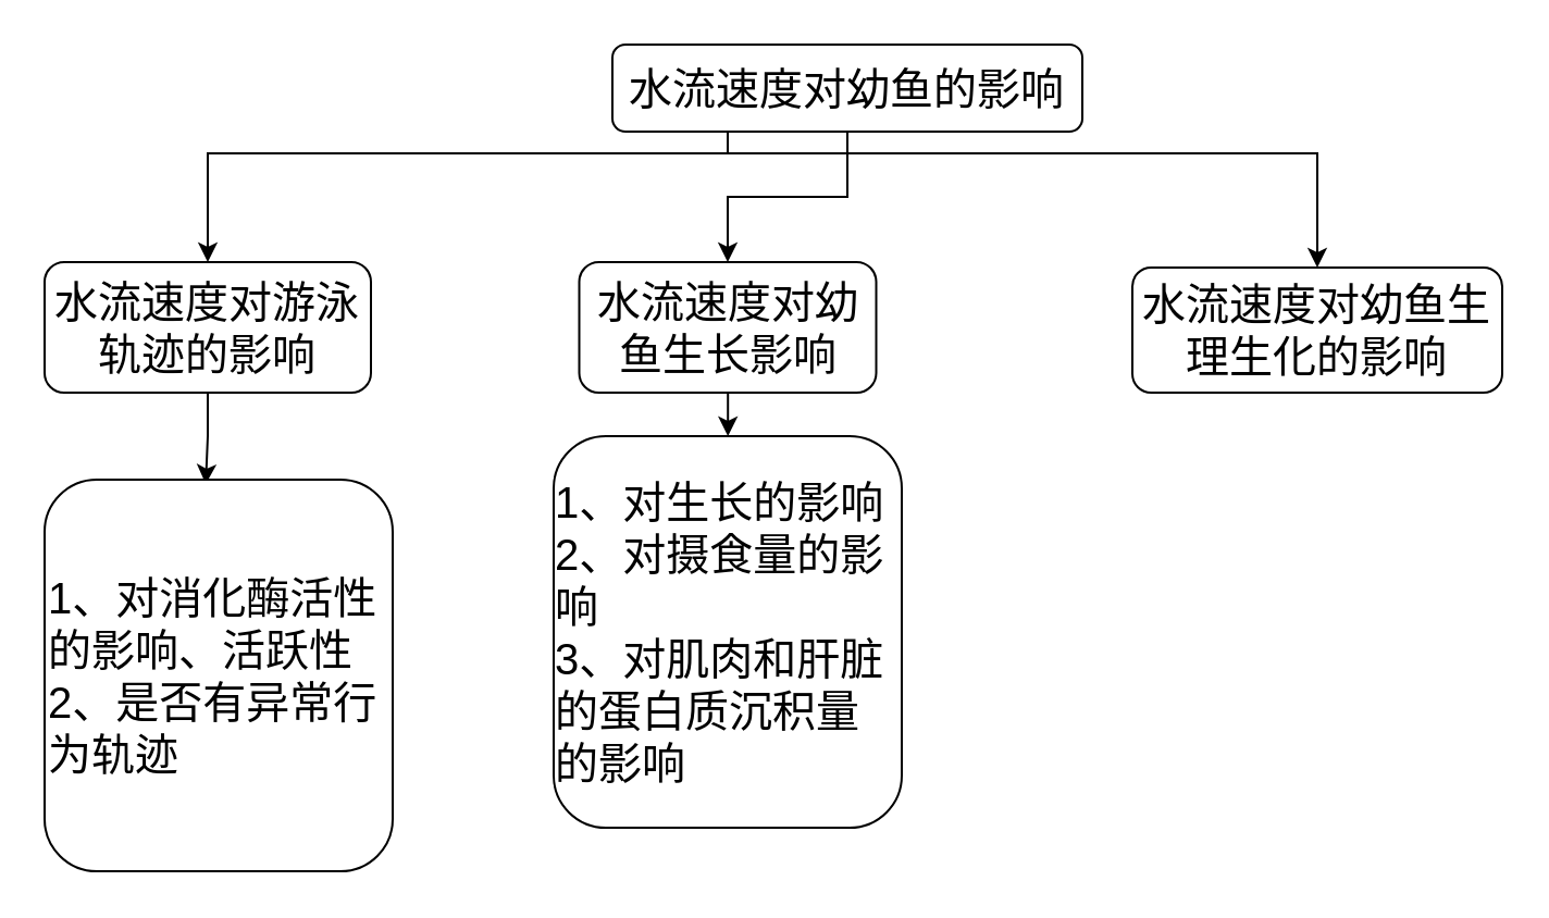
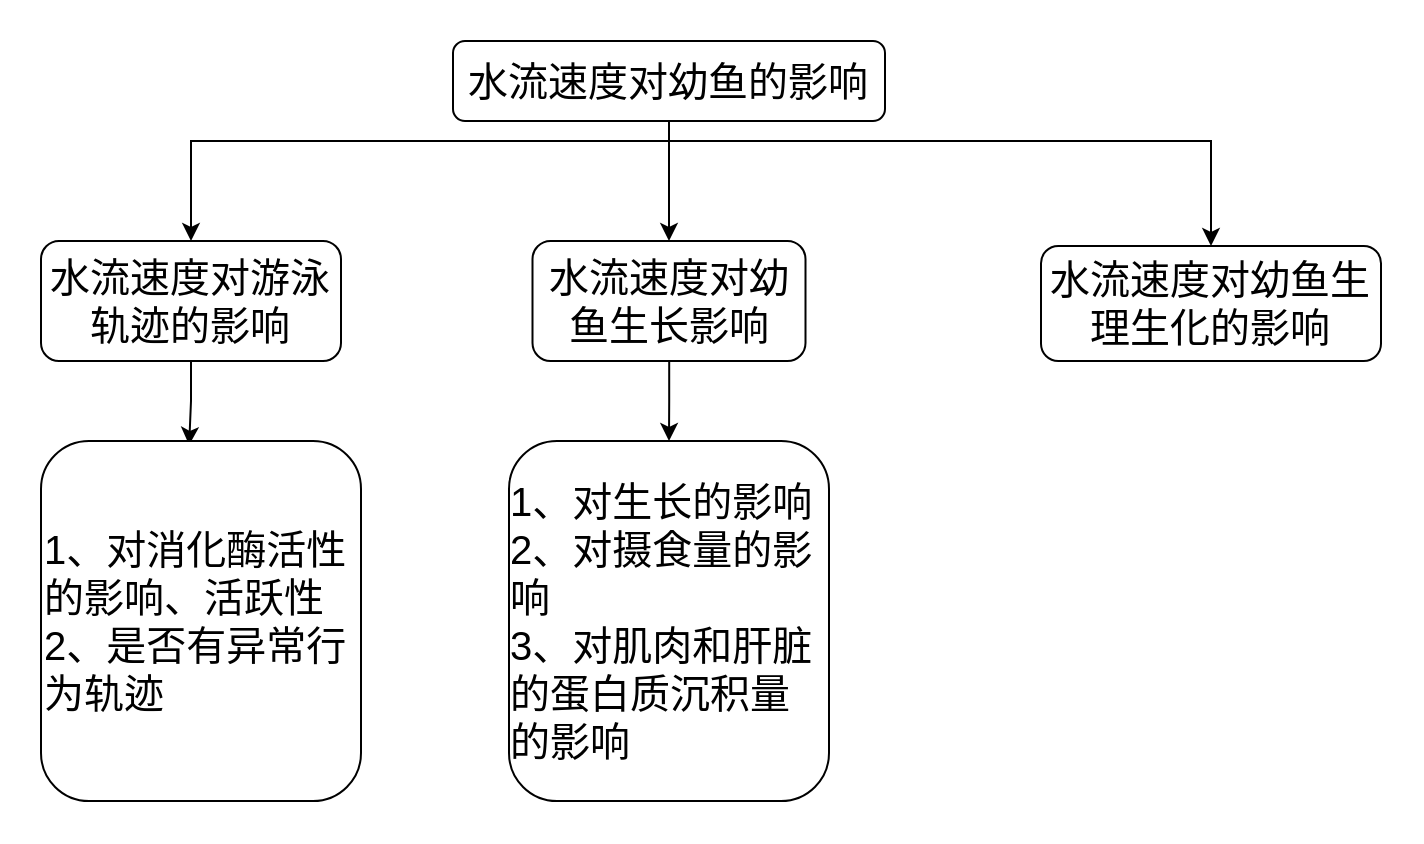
  <mxCell id="0" />
  <mxCell id="1" parent="0" />
  <mxCell id="2" style="edgeStyle=orthogonalEdgeStyle;rounded=0;orthogonalLoop=1;jettySize=auto;html=1;entryX=0.5;entryY=0;entryDx=0;entryDy=0;fontSize=20;" edge="1" parent="1" source="5" target="7"><mxGeometry relative="1" as="geometry"><Array as="points"><mxPoint x="334" y="70" /><mxPoint x="95" y="70" /></Array></mxGeometry></mxCell>
  <mxCell id="3" style="edgeStyle=orthogonalEdgeStyle;rounded=0;orthogonalLoop=1;jettySize=auto;html=1;entryX=0.5;entryY=0;entryDx=0;entryDy=0;fontSize=20;" edge="1" parent="1" source="5" target="9"><mxGeometry relative="1" as="geometry" /></mxCell>
  <mxCell id="4" style="edgeStyle=orthogonalEdgeStyle;rounded=0;orthogonalLoop=1;jettySize=auto;html=1;entryX=0.5;entryY=0;entryDx=0;entryDy=0;fontSize=20;" edge="1" parent="1" source="5" target="10"><mxGeometry relative="1" as="geometry"><Array as="points"><mxPoint x="334" y="70" /><mxPoint x="605" y="70" /></Array></mxGeometry></mxCell>
- <mxCell id="5" value="&lt;font style=&quot;font-size: 20px;&quot;&gt;水流速度对幼鱼的影响&lt;/font&gt;" style="rounded=1;whiteSpace=wrap;html=1;" vertex="1" parent="1"><mxGeometry x="281" y="20" width="216" height="40" as="geometry" /></mxCell>
+ <mxCell id="5" value="&lt;font style=&quot;font-size: 20px;&quot;&gt;水流速度对幼鱼的影响&lt;/font&gt;" style="rounded=1;whiteSpace=wrap;html=1;" vertex="1" parent="1"><mxGeometry x="226" y="20" width="216" height="40" as="geometry" /></mxCell>
  <mxCell id="6" style="edgeStyle=orthogonalEdgeStyle;rounded=0;orthogonalLoop=1;jettySize=auto;html=1;entryX=0.463;entryY=0.011;entryDx=0;entryDy=0;entryPerimeter=0;fontSize=20;" edge="1" parent="1" source="7" target="11"><mxGeometry relative="1" as="geometry" /></mxCell>
  <mxCell id="7" value="水流速度对游泳轨迹的影响" style="rounded=1;whiteSpace=wrap;html=1;fontSize=20;" vertex="1" parent="1"><mxGeometry x="20" y="120" width="150" height="60" as="geometry" /></mxCell>
  <mxCell id="8" style="edgeStyle=orthogonalEdgeStyle;rounded=0;orthogonalLoop=1;jettySize=auto;html=1;entryX=0.5;entryY=0;entryDx=0;entryDy=0;fontSize=20;" edge="1" parent="1" source="9" target="12"><mxGeometry relative="1" as="geometry" /></mxCell>
  <mxCell id="9" value="水流速度对幼鱼生长影响" style="rounded=1;whiteSpace=wrap;html=1;fontSize=20;" vertex="1" parent="1"><mxGeometry x="265.75" y="120" width="136.5" height="60" as="geometry" /></mxCell>
  <mxCell id="10" value="水流速度对幼鱼生理生化的影响" style="rounded=1;whiteSpace=wrap;html=1;fontSize=20;" vertex="1" parent="1"><mxGeometry x="520" y="122.5" width="170" height="57.5" as="geometry" /></mxCell>
  <mxCell id="11" value="1、对消化酶活性的影响、活跃性&lt;br&gt;&lt;div style=&quot;&quot;&gt;&lt;span style=&quot;background-color: initial;&quot;&gt;2、是否有异常行为轨迹&lt;/span&gt;&lt;/div&gt;" style="rounded=1;whiteSpace=wrap;html=1;fontSize=20;align=left;" vertex="1" parent="1"><mxGeometry x="20" y="220" width="160" height="180" as="geometry" /></mxCell>
- <mxCell id="12" value="&lt;div style=&quot;text-align: left;&quot;&gt;&lt;span style=&quot;background-color: initial;&quot;&gt;1、对生长的影响&lt;/span&gt;&lt;/div&gt;&lt;div style=&quot;text-align: left;&quot;&gt;&lt;span style=&quot;background-color: initial;&quot;&gt;2、对摄食量的影响&lt;/span&gt;&lt;/div&gt;&lt;div style=&quot;text-align: left;&quot;&gt;&lt;span style=&quot;background-color: initial;&quot;&gt;3、对肌肉和肝脏的蛋白质沉积量的影响&lt;/span&gt;&lt;/div&gt;" style="rounded=1;whiteSpace=wrap;html=1;fontSize=20;" vertex="1" parent="1"><mxGeometry x="254" y="200" width="160" height="180" as="geometry" /></mxCell>
+ <mxCell id="12" value="&lt;div style=&quot;text-align: left;&quot;&gt;&lt;span style=&quot;background-color: initial;&quot;&gt;1、对生长的影响&lt;/span&gt;&lt;/div&gt;&lt;div style=&quot;text-align: left;&quot;&gt;&lt;span style=&quot;background-color: initial;&quot;&gt;2、对摄食量的影响&lt;/span&gt;&lt;/div&gt;&lt;div style=&quot;text-align: left;&quot;&gt;&lt;span style=&quot;background-color: initial;&quot;&gt;3、对肌肉和肝脏的蛋白质沉积量的影响&lt;/span&gt;&lt;/div&gt;" style="rounded=1;whiteSpace=wrap;html=1;fontSize=20;" vertex="1" parent="1"><mxGeometry x="254" y="220" width="160" height="180" as="geometry" /></mxCell>
